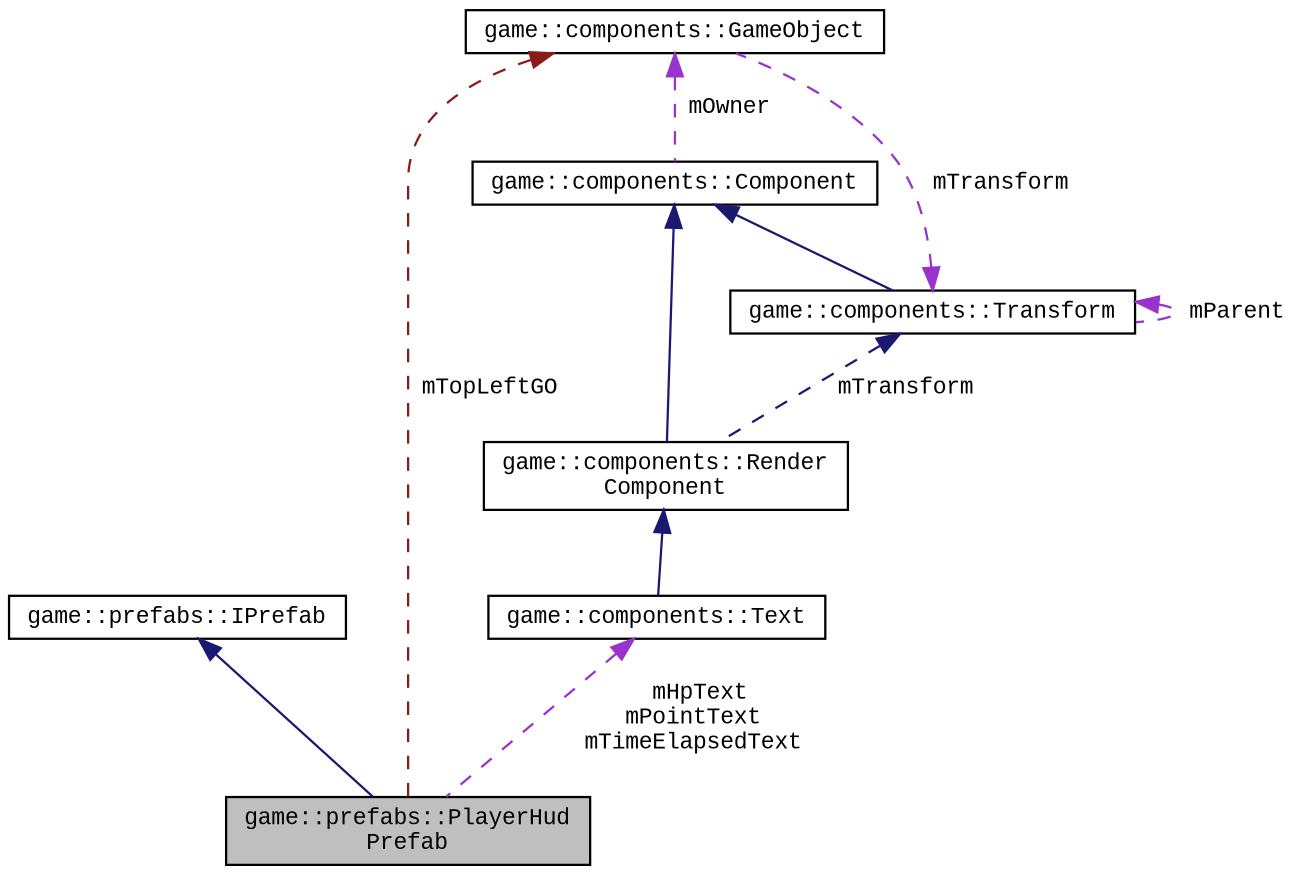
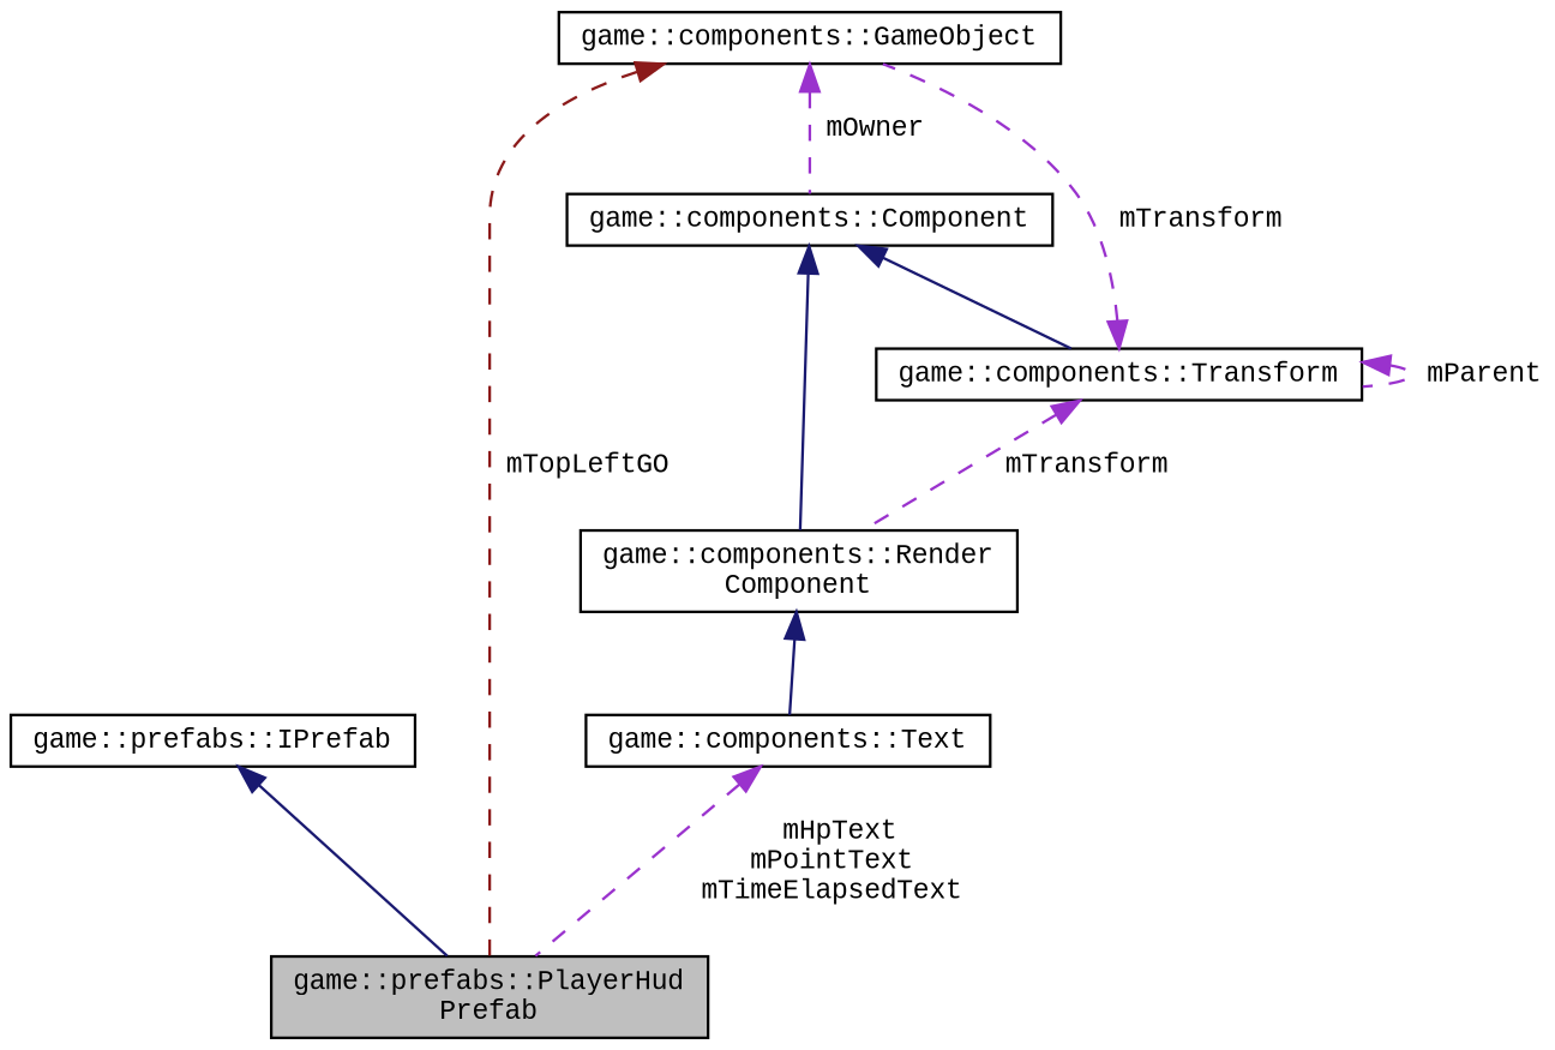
  digraph {
    fontname="Liberation Mono"
    node [color=black fillcolor=white fontname="Liberation Mono" fontsize=10 shape=record style=filled]
    edge [color=darkorchid3 dir=back fontname="Liberation Mono" fontsize=10 labelfontname=Helvetica labelfontsize=10 style=dashed]
    n1 [fillcolor=grey75 fontcolor=black height=0.2 label="game::prefabs::PlayerHud\lPrefab" width=0.4]
    n2 [height=0.2 label="game::prefabs::IPrefab" width=0.4]
    n3 [height=0.2 label="game::components::GameObject" width=0.4]
    n4 [height=0.2 label="game::components::Component" width=0.4]
    n5 [height=0.2 label="game::components::Transform" width=0.4]
    n6 [height=0.2 label="game::components::Render\lComponent" width=0.4]
    n7 [height=0.2 label="game::components::Text" width=0.4]
    n2 -> n1 [color=midnightblue style=solid]
    n3 -> n1 [color=firebrick4 label=" mTopLeftGO"]
    n3 -> n4 [label=" mOwner"]
    n4 -> n5 [color=midnightblue style=solid]
    n4 -> n6 [color=midnightblue style=solid]
    n5 -> n3 [label=" mTransform"]
    n5 -> n5 [label=" mParent"]
-   n5 -> n6 [color=midnightblue label=" mTransform"]
+   n5 -> n6 [label=" mTransform"]
    n6 -> n7 [color=midnightblue style=solid]
    n7 -> n1 [label=" mHpText\nmPointText\nmTimeElapsedText"]
  }
